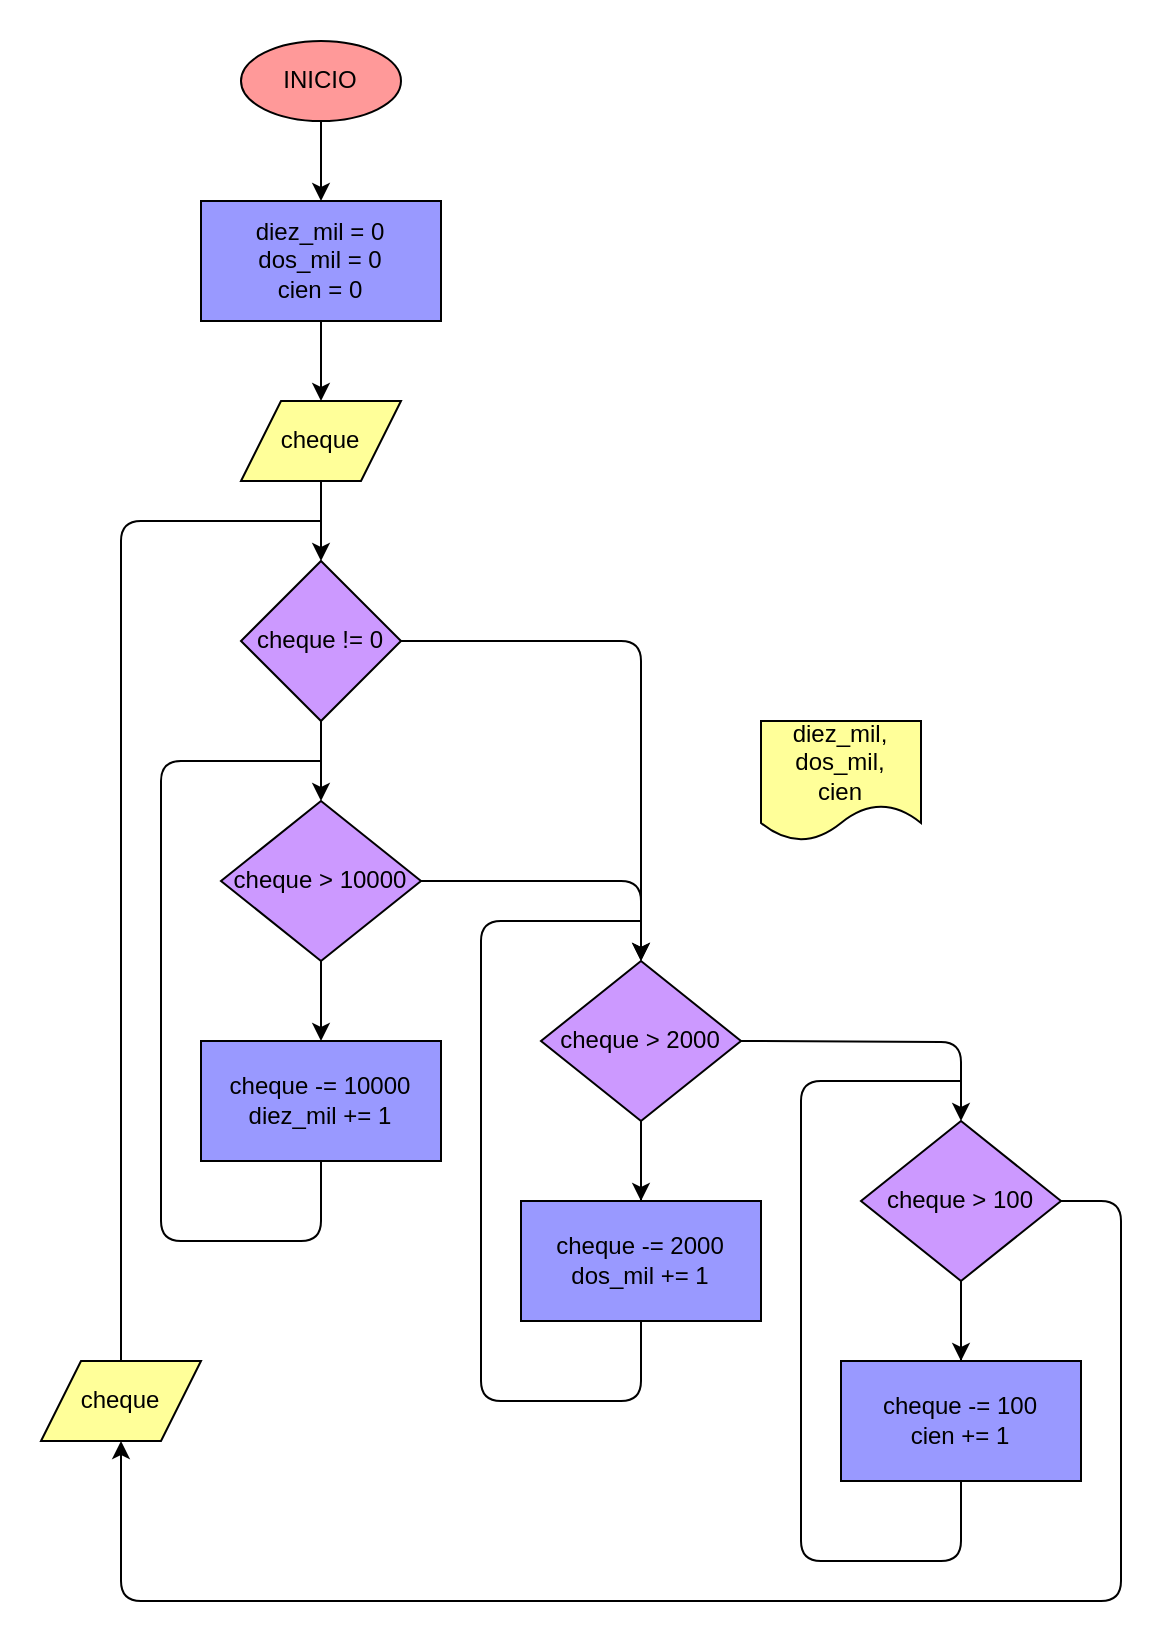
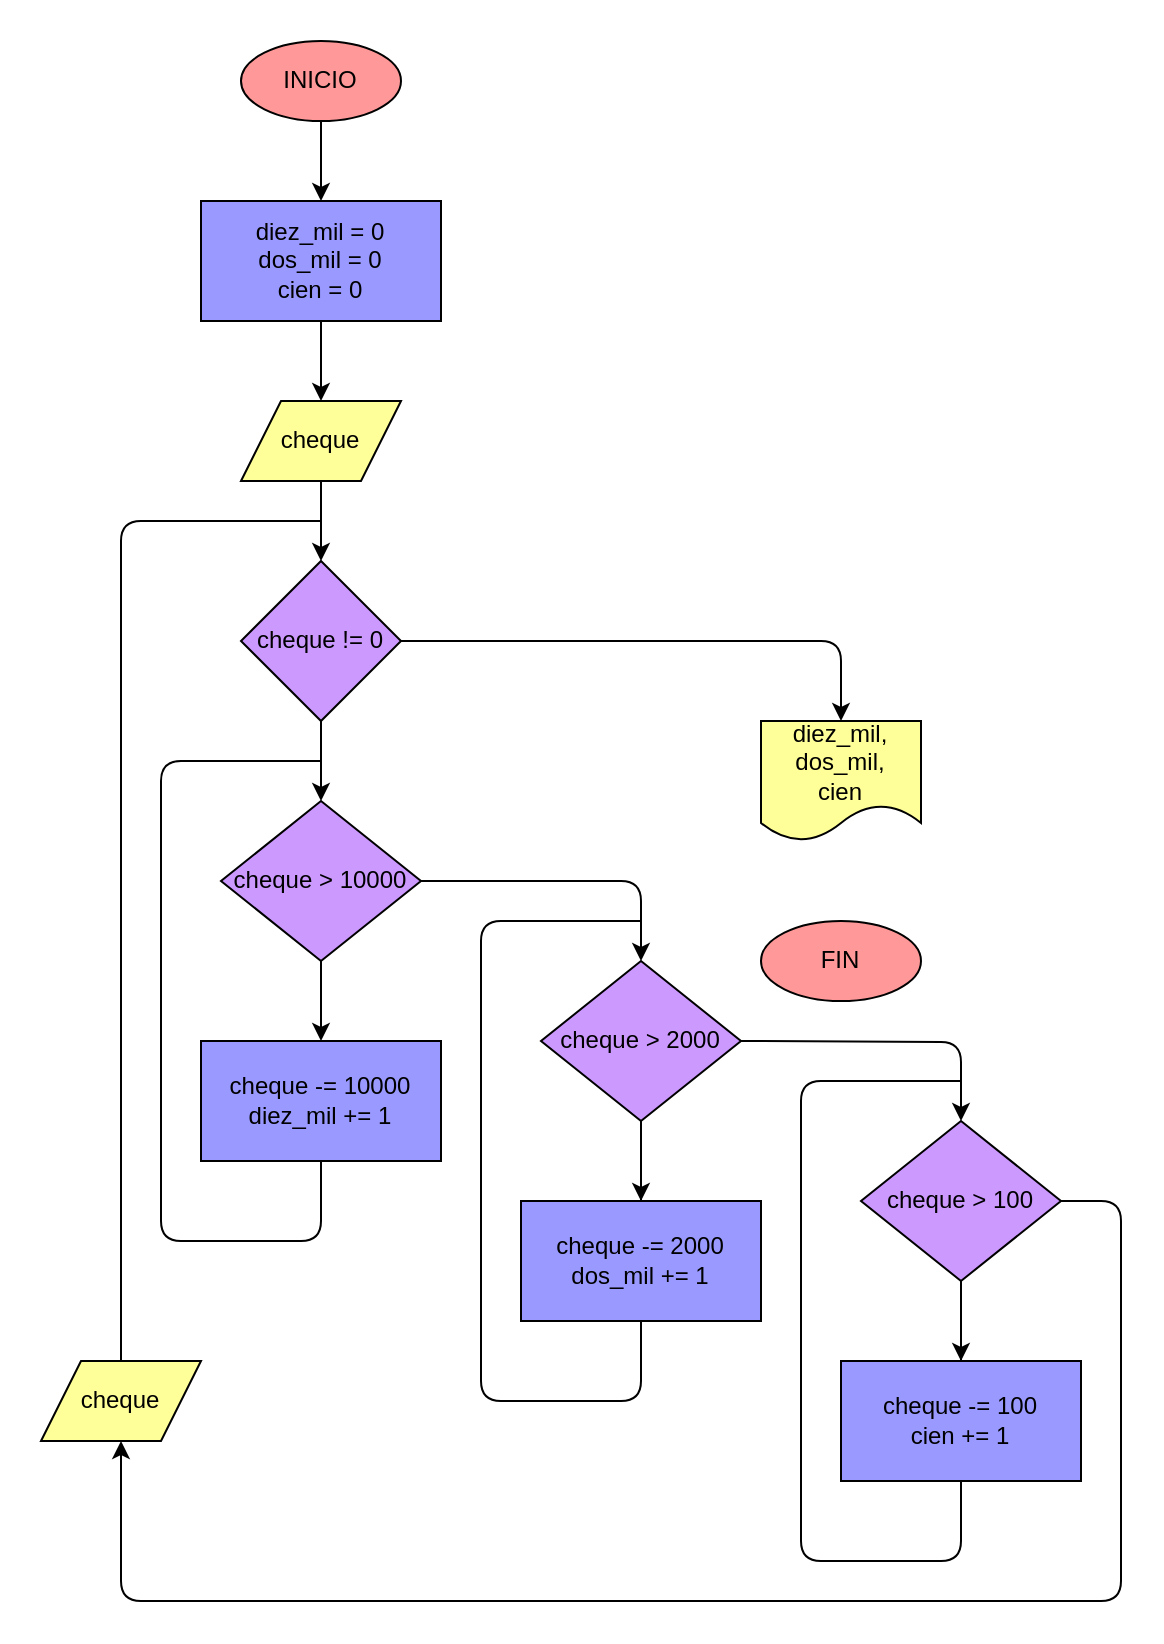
  <mxCell id="0" />
  <mxCell id="1" parent="0" />
  <mxCell id="2" value="" style="edgeStyle=none;html=1;fontColor=#000000;strokeColor=#000000;" edge="1" parent="1" source="3" target="5"><mxGeometry relative="1" as="geometry" /></mxCell>
  <mxCell id="3" value="INICIO" style="ellipse;whiteSpace=wrap;html=1;fillColor=#FF9999;strokeColor=#000000;fontColor=#000000;" vertex="1" parent="1"><mxGeometry x="120" y="20" width="80" height="40" as="geometry" /></mxCell>
  <mxCell id="4" value="" style="edgeStyle=none;html=1;fontColor=#000000;strokeColor=#000000;" edge="1" parent="1" source="5" target="7"><mxGeometry relative="1" as="geometry" /></mxCell>
  <mxCell id="5" value="diez_mil = 0&lt;br&gt;dos_mil = 0&lt;br&gt;cien = 0" style="whiteSpace=wrap;html=1;fillColor=#9999FF;strokeColor=#000000;fontColor=#000000;" vertex="1" parent="1"><mxGeometry x="100" y="100" width="120" height="60" as="geometry" /></mxCell>
  <mxCell id="6" value="" style="edgeStyle=none;html=1;fontColor=#000000;strokeColor=#000000;" edge="1" parent="1" source="7" target="10"><mxGeometry relative="1" as="geometry" /></mxCell>
  <mxCell id="7" value="cheque" style="shape=parallelogram;perimeter=parallelogramPerimeter;whiteSpace=wrap;html=1;fixedSize=1;fillColor=#FFFF99;strokeColor=#000000;fontColor=#000000;" vertex="1" parent="1"><mxGeometry x="120" y="200" width="80" height="40" as="geometry" /></mxCell>
  <mxCell id="8" value="" style="edgeStyle=none;html=1;fontColor=#000000;strokeColor=#000000;" edge="1" parent="1" source="10" target="12"><mxGeometry relative="1" as="geometry" /></mxCell>
- <mxCell id="9" value="" style="edgeStyle=orthogonalEdgeStyle;html=1;fontColor=#000000;endArrow=classic;endFill=1;strokeColor=#000000;" edge="1" parent="1" source="10" target="17"><mxGeometry relative="1" as="geometry" /></mxCell>
+ <mxCell id="9" value="" style="edgeStyle=orthogonalEdgeStyle;html=1;fontColor=#000000;endArrow=classic;endFill=1;strokeColor=#000000;entryX=0.5;entryY=0;entryDx=0;entryDy=0;" edge="1" parent="1" source="10" target="30"><mxGeometry relative="1" as="geometry" /></mxCell>
  <mxCell id="10" value="cheque != 0" style="rhombus;whiteSpace=wrap;html=1;fillColor=#CC99FF;strokeColor=#000000;fontColor=#000000;" vertex="1" parent="1"><mxGeometry x="120" y="280" width="80" height="80" as="geometry" /></mxCell>
  <mxCell id="11" value="" style="edgeStyle=none;html=1;fontColor=#000000;strokeColor=#000000;" edge="1" parent="1" source="12" target="14"><mxGeometry relative="1" as="geometry" /></mxCell>
  <mxCell id="12" value="cheque &amp;gt; 10000" style="rhombus;whiteSpace=wrap;html=1;fillColor=#CC99FF;strokeColor=#000000;fontColor=#000000;" vertex="1" parent="1"><mxGeometry x="110" y="400" width="100" height="80" as="geometry" /></mxCell>
  <mxCell id="13" style="edgeStyle=none;html=1;exitX=0.5;exitY=1;exitDx=0;exitDy=0;fontColor=#000000;strokeColor=#000000;endArrow=none;endFill=0;" edge="1" parent="1" source="14"><mxGeometry relative="1" as="geometry"><mxPoint x="160" y="380" as="targetPoint" /><Array as="points"><mxPoint x="160" y="620" /><mxPoint x="80" y="620" /><mxPoint x="80" y="380" /></Array></mxGeometry></mxCell>
  <mxCell id="14" value="cheque -= 10000&lt;br&gt;diez_mil += 1" style="whiteSpace=wrap;html=1;fillColor=#9999FF;strokeColor=#000000;fontColor=#000000;" vertex="1" parent="1"><mxGeometry x="100" y="520" width="120" height="60" as="geometry" /></mxCell>
  <mxCell id="15" value="" style="edgeStyle=orthogonalEdgeStyle;html=1;fontColor=#000000;strokeColor=#000000;exitX=1;exitY=0.5;exitDx=0;exitDy=0;entryX=0.5;entryY=0;entryDx=0;entryDy=0;" edge="1" parent="1" target="17" source="12"><mxGeometry relative="1" as="geometry"><mxPoint x="300" y="420" as="sourcePoint" /></mxGeometry></mxCell>
  <mxCell id="16" value="" style="edgeStyle=orthogonalEdgeStyle;html=1;fontColor=#000000;endArrow=none;endFill=0;strokeColor=#000000;" edge="1" parent="1" source="17" target="19"><mxGeometry relative="1" as="geometry" /></mxCell>
  <mxCell id="17" value="cheque &amp;gt; 2000" style="rhombus;whiteSpace=wrap;html=1;fillColor=#CC99FF;strokeColor=#000000;fontColor=#000000;" vertex="1" parent="1"><mxGeometry x="270" y="480" width="100" height="80" as="geometry" /></mxCell>
  <mxCell id="18" value="" style="edgeStyle=none;html=1;fontColor=#000000;strokeColor=#000000;" edge="1" parent="1" target="19"><mxGeometry relative="1" as="geometry"><mxPoint x="320" y="560" as="sourcePoint" /></mxGeometry></mxCell>
  <mxCell id="19" value="cheque -= 2000&lt;br&gt;dos_mil += 1" style="whiteSpace=wrap;html=1;fillColor=#9999FF;strokeColor=#000000;fontColor=#000000;" vertex="1" parent="1"><mxGeometry x="260" y="600" width="120" height="60" as="geometry" /></mxCell>
  <mxCell id="20" style="edgeStyle=none;html=1;exitX=0.5;exitY=1;exitDx=0;exitDy=0;fontColor=#000000;strokeColor=#000000;endArrow=none;endFill=0;" edge="1" parent="1"><mxGeometry relative="1" as="geometry"><mxPoint x="320" y="460" as="targetPoint" /><mxPoint x="320" y="660" as="sourcePoint" /><Array as="points"><mxPoint x="320" y="700" /><mxPoint x="240" y="700" /><mxPoint x="240" y="460" /></Array></mxGeometry></mxCell>
  <mxCell id="21" value="" style="edgeStyle=orthogonalEdgeStyle;html=1;fontColor=#000000;strokeColor=#000000;exitX=1;exitY=0.5;exitDx=0;exitDy=0;entryX=0.5;entryY=0;entryDx=0;entryDy=0;" edge="1" parent="1" target="23"><mxGeometry relative="1" as="geometry"><mxPoint x="370" y="520" as="sourcePoint" /></mxGeometry></mxCell>
  <mxCell id="22" value="" style="edgeStyle=orthogonalEdgeStyle;html=1;fontColor=#000000;endArrow=none;endFill=0;strokeColor=#000000;" edge="1" parent="1" source="23" target="25"><mxGeometry relative="1" as="geometry" /></mxCell>
  <mxCell id="23" value="cheque &amp;gt; 100" style="rhombus;whiteSpace=wrap;html=1;fillColor=#CC99FF;strokeColor=#000000;fontColor=#000000;" vertex="1" parent="1"><mxGeometry x="430" y="560" width="100" height="80" as="geometry" /></mxCell>
  <mxCell id="24" value="" style="edgeStyle=none;html=1;fontColor=#000000;strokeColor=#000000;" edge="1" parent="1" target="25"><mxGeometry relative="1" as="geometry"><mxPoint x="480" y="640" as="sourcePoint" /></mxGeometry></mxCell>
  <mxCell id="25" value="cheque -= 100&lt;br&gt;cien += 1" style="whiteSpace=wrap;html=1;fillColor=#9999FF;strokeColor=#000000;fontColor=#000000;" vertex="1" parent="1"><mxGeometry x="420" y="680" width="120" height="60" as="geometry" /></mxCell>
  <mxCell id="26" style="edgeStyle=none;html=1;exitX=0.5;exitY=1;exitDx=0;exitDy=0;fontColor=#000000;strokeColor=#000000;endArrow=none;endFill=0;" edge="1" parent="1"><mxGeometry relative="1" as="geometry"><mxPoint x="480" y="540" as="targetPoint" /><mxPoint x="480" y="740" as="sourcePoint" /><Array as="points"><mxPoint x="480" y="780" /><mxPoint x="400" y="780" /><mxPoint x="400" y="540" /></Array></mxGeometry></mxCell>
  <mxCell id="27" style="edgeStyle=none;html=1;exitX=1;exitY=0.5;exitDx=0;exitDy=0;fontColor=#000000;strokeColor=#000000;endArrow=classic;endFill=1;entryX=0.5;entryY=1;entryDx=0;entryDy=0;" edge="1" parent="1" source="23" target="29"><mxGeometry relative="1" as="geometry"><mxPoint x="70" y="810" as="targetPoint" /><mxPoint x="220" y="860" as="sourcePoint" /><Array as="points"><mxPoint x="560" y="600" /><mxPoint x="560" y="800" /><mxPoint x="60" y="800" /></Array></mxGeometry></mxCell>
  <mxCell id="28" style="edgeStyle=orthogonalEdgeStyle;html=1;exitX=0.5;exitY=0;exitDx=0;exitDy=0;fontColor=#000000;endArrow=none;endFill=0;strokeColor=#000000;" edge="1" parent="1" source="29"><mxGeometry relative="1" as="geometry"><mxPoint x="160" y="260" as="targetPoint" /><Array as="points"><mxPoint x="60" y="260" /></Array></mxGeometry></mxCell>
  <mxCell id="29" value="cheque" style="shape=parallelogram;perimeter=parallelogramPerimeter;whiteSpace=wrap;html=1;fixedSize=1;fillColor=#FFFF99;strokeColor=#000000;fontColor=#000000;" vertex="1" parent="1"><mxGeometry x="20" y="680" width="80" height="40" as="geometry" /></mxCell>
  <mxCell id="30" value="diez_mil,&lt;br&gt;dos_mil,&lt;br&gt;cien" style="shape=document;whiteSpace=wrap;html=1;boundedLbl=1;fillColor=#FFFF99;strokeColor=#000000;fontColor=#000000;" vertex="1" parent="1"><mxGeometry x="380" y="360" width="80" height="60" as="geometry" /></mxCell>
+ <mxCell id="31" value="FIN" style="ellipse;whiteSpace=wrap;html=1;fillColor=#FF9999;strokeColor=#000000;fontColor=#000000;" vertex="1" parent="1"><mxGeometry x="380" y="460" width="80" height="40" as="geometry" /></mxCell>
